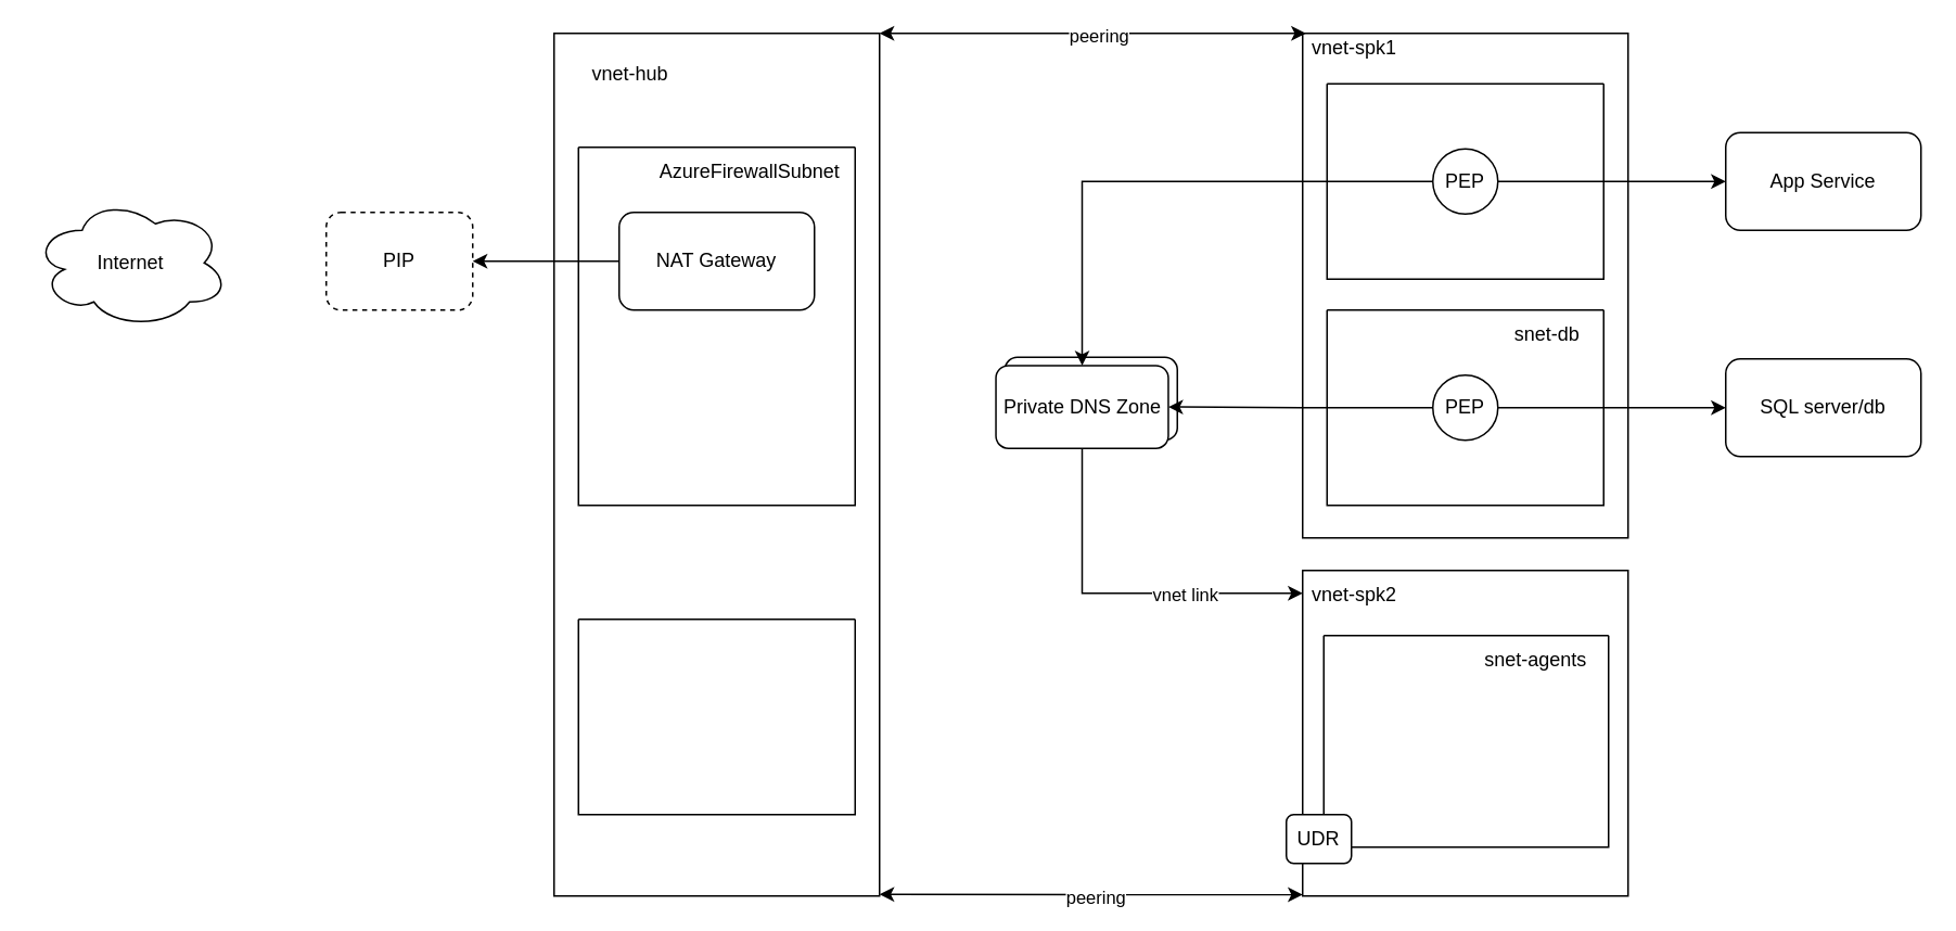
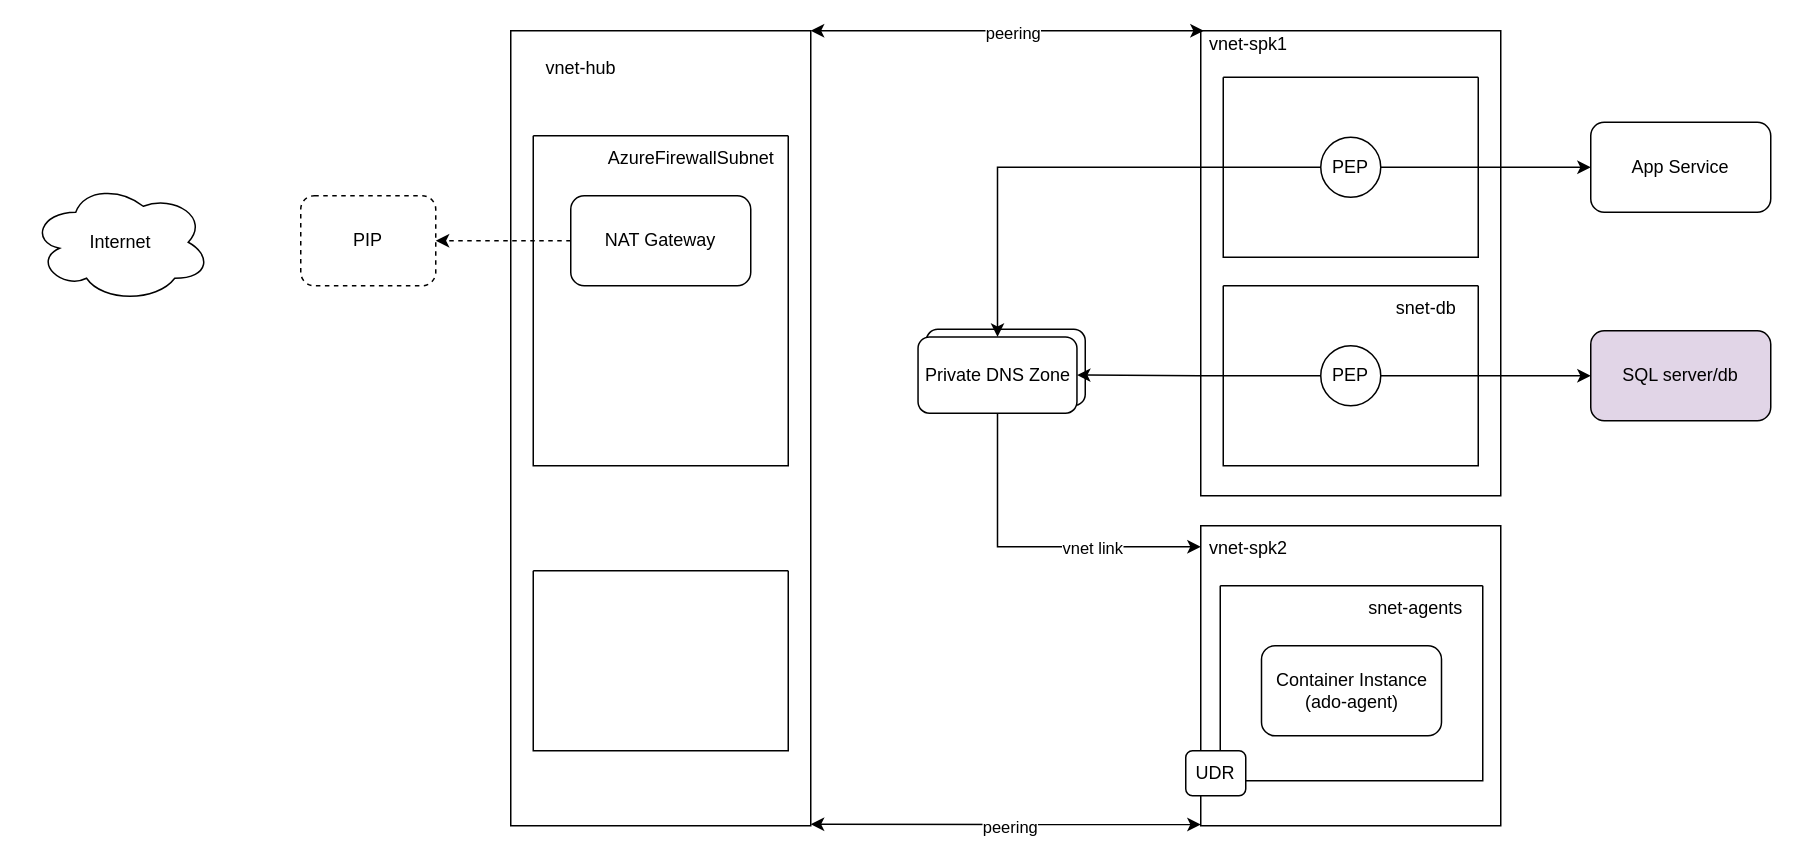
  <mxCell id="0" />
  <mxCell id="1" parent="0" />
  <mxCell id="2" value="" style="rounded=0;whiteSpace=wrap;html=1;" vertex="1" parent="1"><mxGeometry x="800" y="20" width="200" height="310" as="geometry" /></mxCell>
  <mxCell id="3" value="" style="group" vertex="1" connectable="0" parent="1"><mxGeometry x="340" y="20" width="220" height="530" as="geometry" /></mxCell>
  <mxCell id="4" value="" style="rounded=0;whiteSpace=wrap;html=1;" vertex="1" parent="3"><mxGeometry width="200" height="530" as="geometry" /></mxCell>
  <mxCell id="5" value="vnet-hub" style="text;html=1;align=center;verticalAlign=middle;whiteSpace=wrap;rounded=0;" vertex="1" parent="3"><mxGeometry x="17" y="10" width="60" height="30" as="geometry" /></mxCell>
  <mxCell id="6" value="" style="group" vertex="1" connectable="0" parent="3"><mxGeometry x="15" y="360" width="170" height="120" as="geometry" /></mxCell>
  <mxCell id="7" value="" style="swimlane;startSize=0;" vertex="1" parent="6"><mxGeometry width="170" height="120" as="geometry" /></mxCell>
  <mxCell id="8" value="" style="group" vertex="1" connectable="0" parent="3"><mxGeometry x="15" y="70" width="170" height="220" as="geometry" /></mxCell>
  <mxCell id="9" value="" style="swimlane;startSize=0;container=0;" vertex="1" parent="8"><mxGeometry width="170" height="220" as="geometry" /></mxCell>
  <mxCell id="10" value="AzureFirewallSubnet" style="text;html=1;align=center;verticalAlign=middle;resizable=0;points=[];autosize=1;strokeColor=none;fillColor=none;" vertex="1" parent="8"><mxGeometry x="40" width="130" height="30" as="geometry" /></mxCell>
  <mxCell id="11" value="NAT Gateway" style="rounded=1;whiteSpace=wrap;html=1;container=0;" vertex="1" parent="8"><mxGeometry x="25" y="40" width="120" height="60" as="geometry" /></mxCell>
  <mxCell id="12" value="" style="endArrow=classic;startArrow=classic;html=1;rounded=0;entryX=0;entryY=0;entryDx=0;entryDy=0;" edge="1" parent="1" target="16"><mxGeometry width="50" height="50" relative="1" as="geometry"><mxPoint x="540" y="20" as="sourcePoint" /><mxPoint x="800" y="120" as="targetPoint" /></mxGeometry></mxCell>
  <mxCell id="13" value="peering" style="edgeLabel;html=1;align=center;verticalAlign=middle;resizable=0;points=[];" vertex="1" connectable="0" parent="12"><mxGeometry x="0.023" y="-1" relative="1" as="geometry"><mxPoint as="offset" /></mxGeometry></mxCell>
  <mxCell id="14" value="" style="endArrow=classic;startArrow=classic;html=1;rounded=0;entryX=0;entryY=0.5;entryDx=0;entryDy=0;exitX=1;exitY=0.811;exitDx=0;exitDy=0;exitPerimeter=0;" edge="1" parent="1"><mxGeometry width="50" height="50" relative="1" as="geometry"><mxPoint x="540" y="549" as="sourcePoint" /><mxPoint x="800" y="549.17" as="targetPoint" /></mxGeometry></mxCell>
  <mxCell id="15" value="peering" style="edgeLabel;html=1;align=center;verticalAlign=middle;resizable=0;points=[];" vertex="1" connectable="0" parent="14"><mxGeometry x="0.023" y="-1" relative="1" as="geometry"><mxPoint as="offset" /></mxGeometry></mxCell>
  <mxCell id="16" value="vnet-spk1" style="text;html=1;align=center;verticalAlign=middle;whiteSpace=wrap;rounded=0;" vertex="1" parent="1"><mxGeometry x="802" y="20" width="60" height="17.547" as="geometry" /></mxCell>
  <mxCell id="17" value="" style="swimlane;startSize=0;" vertex="1" parent="1"><mxGeometry x="815" y="190" width="170" height="120" as="geometry" /></mxCell>
  <mxCell id="18" value="snet-db" style="text;html=1;align=center;verticalAlign=middle;resizable=0;points=[];autosize=1;strokeColor=none;fillColor=none;" vertex="1" parent="17"><mxGeometry x="105" width="60" height="30" as="geometry" /></mxCell>
  <mxCell id="19" value="PEP" style="ellipse;whiteSpace=wrap;html=1;aspect=fixed;" vertex="1" parent="17"><mxGeometry x="65" y="40" width="40" height="40" as="geometry" /></mxCell>
  <mxCell id="20" value="" style="whiteSpace=wrap;html=1;aspect=fixed;" vertex="1" parent="1"><mxGeometry x="800" y="350" width="200" height="200" as="geometry" /></mxCell>
  <mxCell id="21" value="vnet-spk2" style="text;html=1;align=center;verticalAlign=middle;whiteSpace=wrap;rounded=0;" vertex="1" parent="1"><mxGeometry x="802" y="350" width="60" height="30" as="geometry" /></mxCell>
  <mxCell id="22" value="" style="swimlane;startSize=0;" vertex="1" parent="1"><mxGeometry x="813" y="390" width="175" height="130" as="geometry" /></mxCell>
  <mxCell id="23" value="snet-agents" style="text;html=1;align=center;verticalAlign=middle;resizable=0;points=[];autosize=1;strokeColor=none;fillColor=none;" vertex="1" parent="22"><mxGeometry x="85" width="90" height="30" as="geometry" /></mxCell>
+ <mxCell id="24" value="Container Instance&lt;br&gt;(ado-agent)" style="rounded=1;whiteSpace=wrap;html=1;" vertex="1" parent="22"><mxGeometry x="27.5" y="40" width="120" height="60" as="geometry" /></mxCell>
  <mxCell id="25" value="UDR" style="rounded=1;whiteSpace=wrap;html=1;fillColor=#FFFFFF;" vertex="1" parent="22"><mxGeometry x="-23" y="110" width="40" height="30" as="geometry" /></mxCell>
  <mxCell id="26" value="" style="group" vertex="1" connectable="0" parent="1"><mxGeometry x="610" y="219" width="113" height="56" as="geometry" /></mxCell>
  <mxCell id="27" value="Private DNS Zone" style="rounded=1;whiteSpace=wrap;html=1;" vertex="1" parent="26"><mxGeometry x="7.062" width="105.938" height="50.909" as="geometry" /></mxCell>
  <mxCell id="28" value="Private DNS Zone" style="rounded=1;whiteSpace=wrap;html=1;" vertex="1" parent="26"><mxGeometry x="1.53" y="5.091" width="105.938" height="50.909" as="geometry" /></mxCell>
  <mxCell id="29" value="App Service" style="rounded=1;whiteSpace=wrap;html=1;" vertex="1" parent="1"><mxGeometry x="1060" y="81" width="120" height="60" as="geometry" /></mxCell>
  <mxCell id="30" value="" style="swimlane;startSize=0;" vertex="1" parent="1"><mxGeometry x="815" y="51" width="170" height="120" as="geometry" /></mxCell>
  <mxCell id="31" value="PEP" style="ellipse;whiteSpace=wrap;html=1;aspect=fixed;" vertex="1" parent="30"><mxGeometry x="65" y="40" width="40" height="40" as="geometry" /></mxCell>
  <mxCell id="32" style="edgeStyle=orthogonalEdgeStyle;rounded=0;orthogonalLoop=1;jettySize=auto;html=1;entryX=0;entryY=0.5;entryDx=0;entryDy=0;" edge="1" parent="1" source="31" target="29"><mxGeometry relative="1" as="geometry" /></mxCell>
  <mxCell id="33" value="Internet" style="ellipse;shape=cloud;whiteSpace=wrap;html=1;" vertex="1" parent="1"><mxGeometry x="20" y="121" width="120" height="80" as="geometry" /></mxCell>
  <mxCell id="34" style="edgeStyle=orthogonalEdgeStyle;rounded=0;orthogonalLoop=1;jettySize=auto;html=1;entryX=0;entryY=0.07;entryDx=0;entryDy=0;exitX=0.5;exitY=1;exitDx=0;exitDy=0;entryPerimeter=0;" edge="1" parent="1" source="28" target="20"><mxGeometry relative="1" as="geometry" /></mxCell>
  <mxCell id="35" value="vnet link" style="edgeLabel;html=1;align=center;verticalAlign=middle;resizable=0;points=[];" vertex="1" connectable="0" parent="34"><mxGeometry x="0.051" y="1" relative="1" as="geometry"><mxPoint x="34" y="1" as="offset" /></mxGeometry></mxCell>
  <mxCell id="36" value="PIP" style="rounded=1;whiteSpace=wrap;html=1;dashed=1;" vertex="1" parent="1"><mxGeometry x="200" y="130" width="90" height="60" as="geometry" /></mxCell>
- <mxCell id="37" style="edgeStyle=orthogonalEdgeStyle;rounded=0;orthogonalLoop=1;jettySize=auto;html=1;" edge="1" parent="1" source="11" target="36"><mxGeometry relative="1" as="geometry" /></mxCell>
+ <mxCell id="37" style="edgeStyle=orthogonalEdgeStyle;rounded=0;orthogonalLoop=1;jettySize=auto;html=1;dashed=1;" edge="1" parent="1" source="11" target="36"><mxGeometry relative="1" as="geometry" /></mxCell>
  <mxCell id="38" style="edgeStyle=orthogonalEdgeStyle;rounded=0;orthogonalLoop=1;jettySize=auto;html=1;exitX=0;exitY=0.5;exitDx=0;exitDy=0;entryX=1;entryY=0.5;entryDx=0;entryDy=0;" edge="1" parent="1" source="19" target="28"><mxGeometry relative="1" as="geometry" /></mxCell>
  <mxCell id="39" style="edgeStyle=orthogonalEdgeStyle;rounded=0;orthogonalLoop=1;jettySize=auto;html=1;entryX=0.5;entryY=0;entryDx=0;entryDy=0;" edge="1" parent="1" source="31" target="28"><mxGeometry relative="1" as="geometry" /></mxCell>
  <mxCell id="40" value="&lt;span style=&quot;color: rgba(0, 0, 0, 0); font-family: monospace; font-size: 0px; text-align: start; background-color: rgb(236, 236, 236);&quot;&gt;%3CmxGraphModel%3E%3Croot%3E%3CmxCell%20id%3D%220%22%2F%3E%3CmxCell%20id%3D%221%22%20parent%3D%220%22%2F%3E%3CmxCell%20id%3D%222%22%20value%3D%22vnet%20link%22%20style%3D%22edgeLabel%3Bhtml%3D1%3Balign%3Dcenter%3BverticalAlign%3Dmiddle%3Bresizable%3D0%3Bpoints%3D%5B%5D%3B%22%20vertex%3D%221%22%20connectable%3D%220%22%20parent%3D%221%22%3E%3CmxGeometry%20x%3D%22427%22%20y%3D%22501%22%20as%3D%22geometry%22%2F%3E%3C%2FmxCell%3E%3C%2Froot%3E%3C%2FmxGraphModel%3E&lt;/span&gt;" style="edgeLabel;html=1;align=center;verticalAlign=middle;resizable=0;points=[];" vertex="1" connectable="0" parent="39"><mxGeometry x="-0.313" y="-1" relative="1" as="geometry"><mxPoint as="offset" /></mxGeometry></mxCell>
- <mxCell id="41" value="SQL server/db" style="rounded=1;whiteSpace=wrap;html=1;" vertex="1" parent="1"><mxGeometry x="1060" y="220" width="120" height="60" as="geometry" /></mxCell>
+ <mxCell id="41" value="SQL server/db" style="rounded=1;whiteSpace=wrap;html=1;fillColor=#e1d5e7;" vertex="1" parent="1"><mxGeometry x="1060" y="220" width="120" height="60" as="geometry" /></mxCell>
  <mxCell id="42" style="edgeStyle=orthogonalEdgeStyle;rounded=0;orthogonalLoop=1;jettySize=auto;html=1;exitX=1;exitY=0.5;exitDx=0;exitDy=0;entryX=0;entryY=0.5;entryDx=0;entryDy=0;" edge="1" parent="1" source="19" target="41"><mxGeometry relative="1" as="geometry" /></mxCell>
